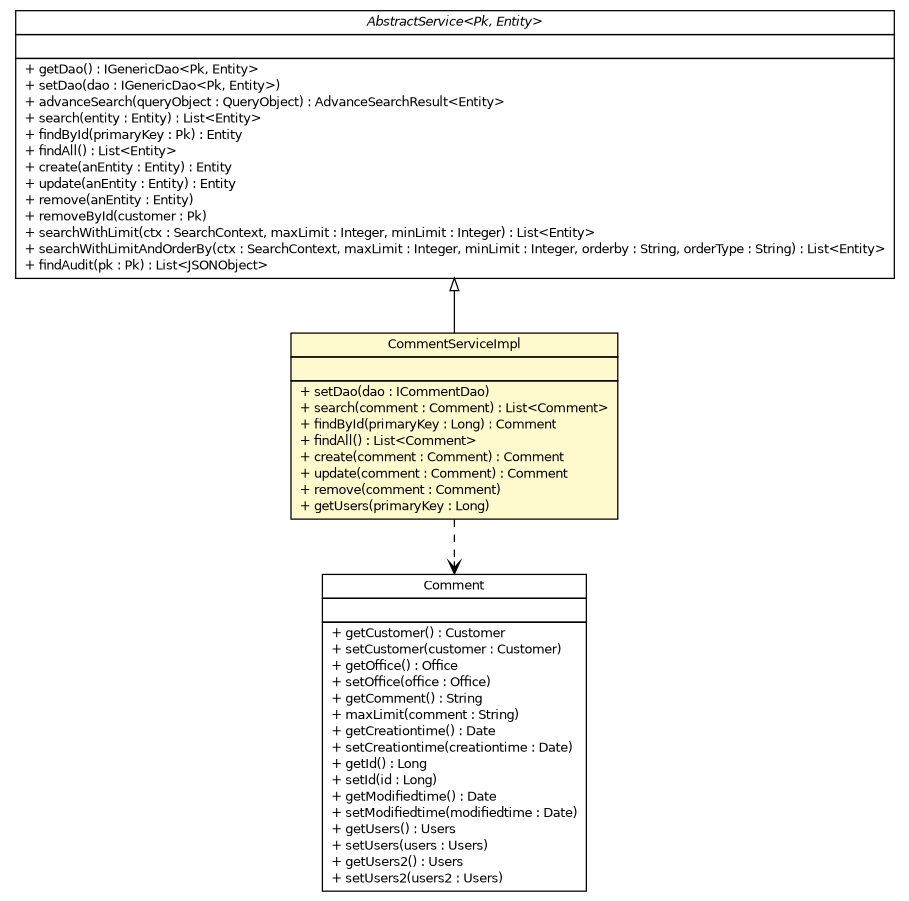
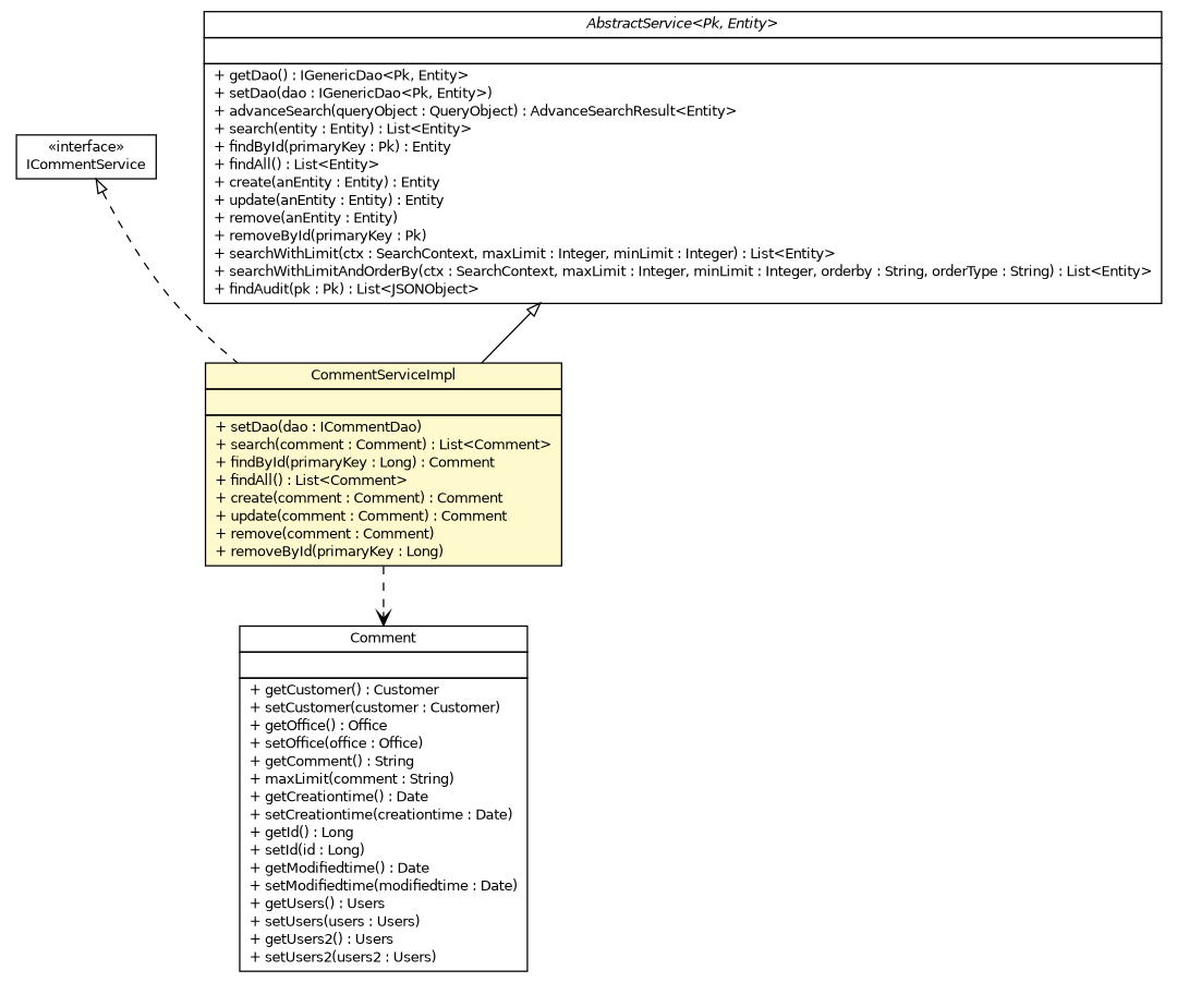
  digraph {
    nodesep=0.25
    rankdir=TB
    ranksep=0.5
    node [fontcolor=black fontname=Helvetica fontsize=10.0 shape=plaintext]
    edge [arrowtail=empty dir=back fontname=Helvetica fontsize=10 headport=p labelfontname=Helvetica labelfontsize=10 style=dashed tailport=p]
-   n2 [label=<<table title="com.inn.headstartdemo.service.impl.CommentServiceImpl" border="0" cellborder="1" cellspacing="0" cellpadding="2" port="p" bgcolor="lemonChiffon" href="./CommentServiceImpl.html"> 		<tr><td><table border="0" cellspacing="0" cellpadding="1"> <tr><td align="center" balign="center"> CommentServiceImpl </td></tr> 		</table></td></tr> 		<tr><td><table border="0" cellspacing="0" cellpadding="1"> <tr><td align="left" balign="left">  </td></tr> 		</table></td></tr> 		<tr><td><table border="0" cellspacing="0" cellpadding="1"> <tr><td align="left" balign="left"> + setDao(dao : ICommentDao) </td></tr> <tr><td align="left" balign="left"> + search(comment : Comment) : List&lt;Comment&gt; </td></tr> <tr><td align="left" balign="left"> + findById(primaryKey : Long) : Comment </td></tr> <tr><td align="left" balign="left"> + findAll() : List&lt;Comment&gt; </td></tr> <tr><td align="left" balign="left"> + create(comment : Comment) : Comment </td></tr> <tr><td align="left" balign="left"> + update(comment : Comment) : Comment </td></tr> <tr><td align="left" balign="left"> + remove(comment : Comment) </td></tr> <tr><td align="left" balign="left"> + getUsers(primaryKey : Long) </td></tr> 		</table></td></tr> 		</table>>]
+   n1 [label=<<table title="com.inn.headstartdemo.service.ICommentService" border="0" cellborder="1" cellspacing="0" cellpadding="2" port="p" href="../ICommentService.html"> 		<tr><td><table border="0" cellspacing="0" cellpadding="1"> <tr><td align="center" balign="center"> &#171;interface&#187; </td></tr> <tr><td align="center" balign="center"> ICommentService </td></tr> 		</table></td></tr> 		</table>>]
+   n2 [label=<<table title="com.inn.headstartdemo.service.impl.CommentServiceImpl" border="0" cellborder="1" cellspacing="0" cellpadding="2" port="p" bgcolor="lemonChiffon" href="./CommentServiceImpl.html"> 		<tr><td><table border="0" cellspacing="0" cellpadding="1"> <tr><td align="center" balign="center"> CommentServiceImpl </td></tr> 		</table></td></tr> 		<tr><td><table border="0" cellspacing="0" cellpadding="1"> <tr><td align="left" balign="left">  </td></tr> 		</table></td></tr> 		<tr><td><table border="0" cellspacing="0" cellpadding="1"> <tr><td align="left" balign="left"> + setDao(dao : ICommentDao) </td></tr> <tr><td align="left" balign="left"> + search(comment : Comment) : List&lt;Comment&gt; </td></tr> <tr><td align="left" balign="left"> + findById(primaryKey : Long) : Comment </td></tr> <tr><td align="left" balign="left"> + findAll() : List&lt;Comment&gt; </td></tr> <tr><td align="left" balign="left"> + create(comment : Comment) : Comment </td></tr> <tr><td align="left" balign="left"> + update(comment : Comment) : Comment </td></tr> <tr><td align="left" balign="left"> + remove(comment : Comment) </td></tr> <tr><td align="left" balign="left"> + removeById(primaryKey : Long) </td></tr> 		</table></td></tr> 		</table>>]
    n3 [label=<<table title="com.inn.headstartdemo.model.Comment" border="0" cellborder="1" cellspacing="0" cellpadding="2" port="p" href="../../model/Comment.html"> 		<tr><td><table border="0" cellspacing="0" cellpadding="1"> <tr><td align="center" balign="center"> Comment </td></tr> 		</table></td></tr> 		<tr><td><table border="0" cellspacing="0" cellpadding="1"> <tr><td align="left" balign="left">  </td></tr> 		</table></td></tr> 		<tr><td><table border="0" cellspacing="0" cellpadding="1"> <tr><td align="left" balign="left"> + getCustomer() : Customer </td></tr> <tr><td align="left" balign="left"> + setCustomer(customer : Customer) </td></tr> <tr><td align="left" balign="left"> + getOffice() : Office </td></tr> <tr><td align="left" balign="left"> + setOffice(office : Office) </td></tr> <tr><td align="left" balign="left"> + getComment() : String </td></tr> <tr><td align="left" balign="left"> + maxLimit(comment : String) </td></tr> <tr><td align="left" balign="left"> + getCreationtime() : Date </td></tr> <tr><td align="left" balign="left"> + setCreationtime(creationtime : Date) </td></tr> <tr><td align="left" balign="left"> + getId() : Long </td></tr> <tr><td align="left" balign="left"> + setId(id : Long) </td></tr> <tr><td align="left" balign="left"> + getModifiedtime() : Date </td></tr> <tr><td align="left" balign="left"> + setModifiedtime(modifiedtime : Date) </td></tr> <tr><td align="left" balign="left"> + getUsers() : Users </td></tr> <tr><td align="left" balign="left"> + setUsers(users : Users) </td></tr> <tr><td align="left" balign="left"> + getUsers2() : Users </td></tr> <tr><td align="left" balign="left"> + setUsers2(users2 : Users) </td></tr> 		</table></td></tr> 		</table>>]
-   n4 [label=<<table title="com.inn.headstartdemo.service.generic.AbstractService" border="0" cellborder="1" cellspacing="0" cellpadding="2" port="p" href="../generic/AbstractService.html"> 		<tr><td><table border="0" cellspacing="0" cellpadding="1"> <tr><td align="center" balign="center"><font face="Helvetica-Oblique"> AbstractService&lt;Pk, Entity&gt; </font></td></tr> 		</table></td></tr> 		<tr><td><table border="0" cellspacing="0" cellpadding="1"> <tr><td align="left" balign="left">  </td></tr> 		</table></td></tr> 		<tr><td><table border="0" cellspacing="0" cellpadding="1"> <tr><td align="left" balign="left"> + getDao() : IGenericDao&lt;Pk, Entity&gt; </td></tr> <tr><td align="left" balign="left"> + setDao(dao : IGenericDao&lt;Pk, Entity&gt;) </td></tr> <tr><td align="left" balign="left"> + advanceSearch(queryObject : QueryObject) : AdvanceSearchResult&lt;Entity&gt; </td></tr> <tr><td align="left" balign="left"> + search(entity : Entity) : List&lt;Entity&gt; </td></tr> <tr><td align="left" balign="left"> + findById(primaryKey : Pk) : Entity </td></tr> <tr><td align="left" balign="left"> + findAll() : List&lt;Entity&gt; </td></tr> <tr><td align="left" balign="left"> + create(anEntity : Entity) : Entity </td></tr> <tr><td align="left" balign="left"> + update(anEntity : Entity) : Entity </td></tr> <tr><td align="left" balign="left"> + remove(anEntity : Entity) </td></tr> <tr><td align="left" balign="left"> + removeById(customer : Pk) </td></tr> <tr><td align="left" balign="left"> + searchWithLimit(ctx : SearchContext, maxLimit : Integer, minLimit : Integer) : List&lt;Entity&gt; </td></tr> <tr><td align="left" balign="left"> + searchWithLimitAndOrderBy(ctx : SearchContext, maxLimit : Integer, minLimit : Integer, orderby : String, orderType : String) : List&lt;Entity&gt; </td></tr> <tr><td align="left" balign="left"> + findAudit(pk : Pk) : List&lt;JSONObject&gt; </td></tr> 		</table></td></tr> 		</table>>]
+   n4 [label=<<table title="com.inn.headstartdemo.service.generic.AbstractService" border="0" cellborder="1" cellspacing="0" cellpadding="2" port="p" href="../generic/AbstractService.html"> 		<tr><td><table border="0" cellspacing="0" cellpadding="1"> <tr><td align="center" balign="center"><font face="Helvetica-Oblique"> AbstractService&lt;Pk, Entity&gt; </font></td></tr> 		</table></td></tr> 		<tr><td><table border="0" cellspacing="0" cellpadding="1"> <tr><td align="left" balign="left">  </td></tr> 		</table></td></tr> 		<tr><td><table border="0" cellspacing="0" cellpadding="1"> <tr><td align="left" balign="left"> + getDao() : IGenericDao&lt;Pk, Entity&gt; </td></tr> <tr><td align="left" balign="left"> + setDao(dao : IGenericDao&lt;Pk, Entity&gt;) </td></tr> <tr><td align="left" balign="left"> + advanceSearch(queryObject : QueryObject) : AdvanceSearchResult&lt;Entity&gt; </td></tr> <tr><td align="left" balign="left"> + search(entity : Entity) : List&lt;Entity&gt; </td></tr> <tr><td align="left" balign="left"> + findById(primaryKey : Pk) : Entity </td></tr> <tr><td align="left" balign="left"> + findAll() : List&lt;Entity&gt; </td></tr> <tr><td align="left" balign="left"> + create(anEntity : Entity) : Entity </td></tr> <tr><td align="left" balign="left"> + update(anEntity : Entity) : Entity </td></tr> <tr><td align="left" balign="left"> + remove(anEntity : Entity) </td></tr> <tr><td align="left" balign="left"> + removeById(primaryKey : Pk) </td></tr> <tr><td align="left" balign="left"> + searchWithLimit(ctx : SearchContext, maxLimit : Integer, minLimit : Integer) : List&lt;Entity&gt; </td></tr> <tr><td align="left" balign="left"> + searchWithLimitAndOrderBy(ctx : SearchContext, maxLimit : Integer, minLimit : Integer, orderby : String, orderType : String) : List&lt;Entity&gt; </td></tr> <tr><td align="left" balign="left"> + findAudit(pk : Pk) : List&lt;JSONObject&gt; </td></tr> 		</table></td></tr> 		</table>>]
+   n1 -> n2
    n2 -> n3 [arrowhead=open color=black fontcolor=black fontsize=10.0 arrowtail="" dir=""]
    n4 -> n2 [style=""]
  }
